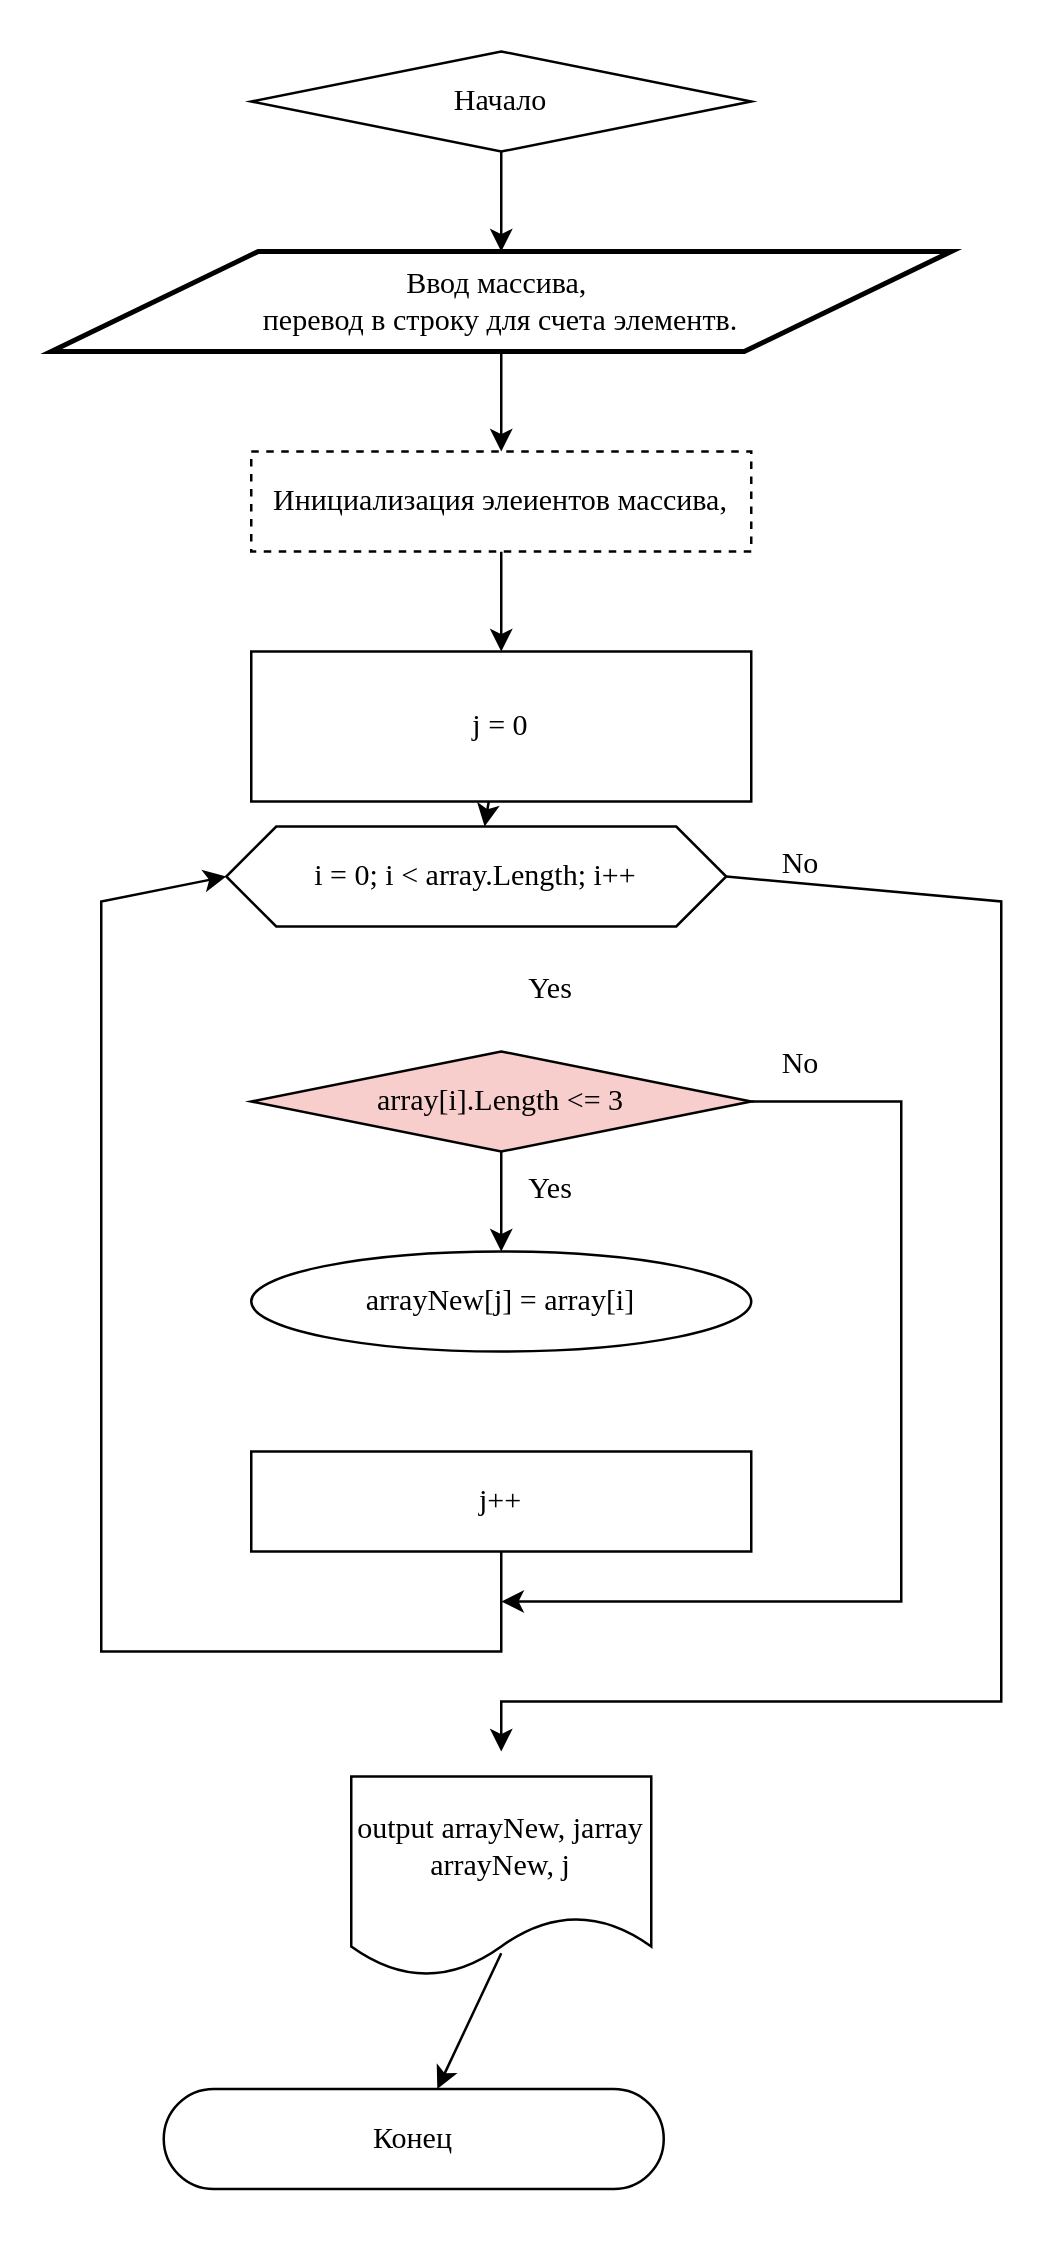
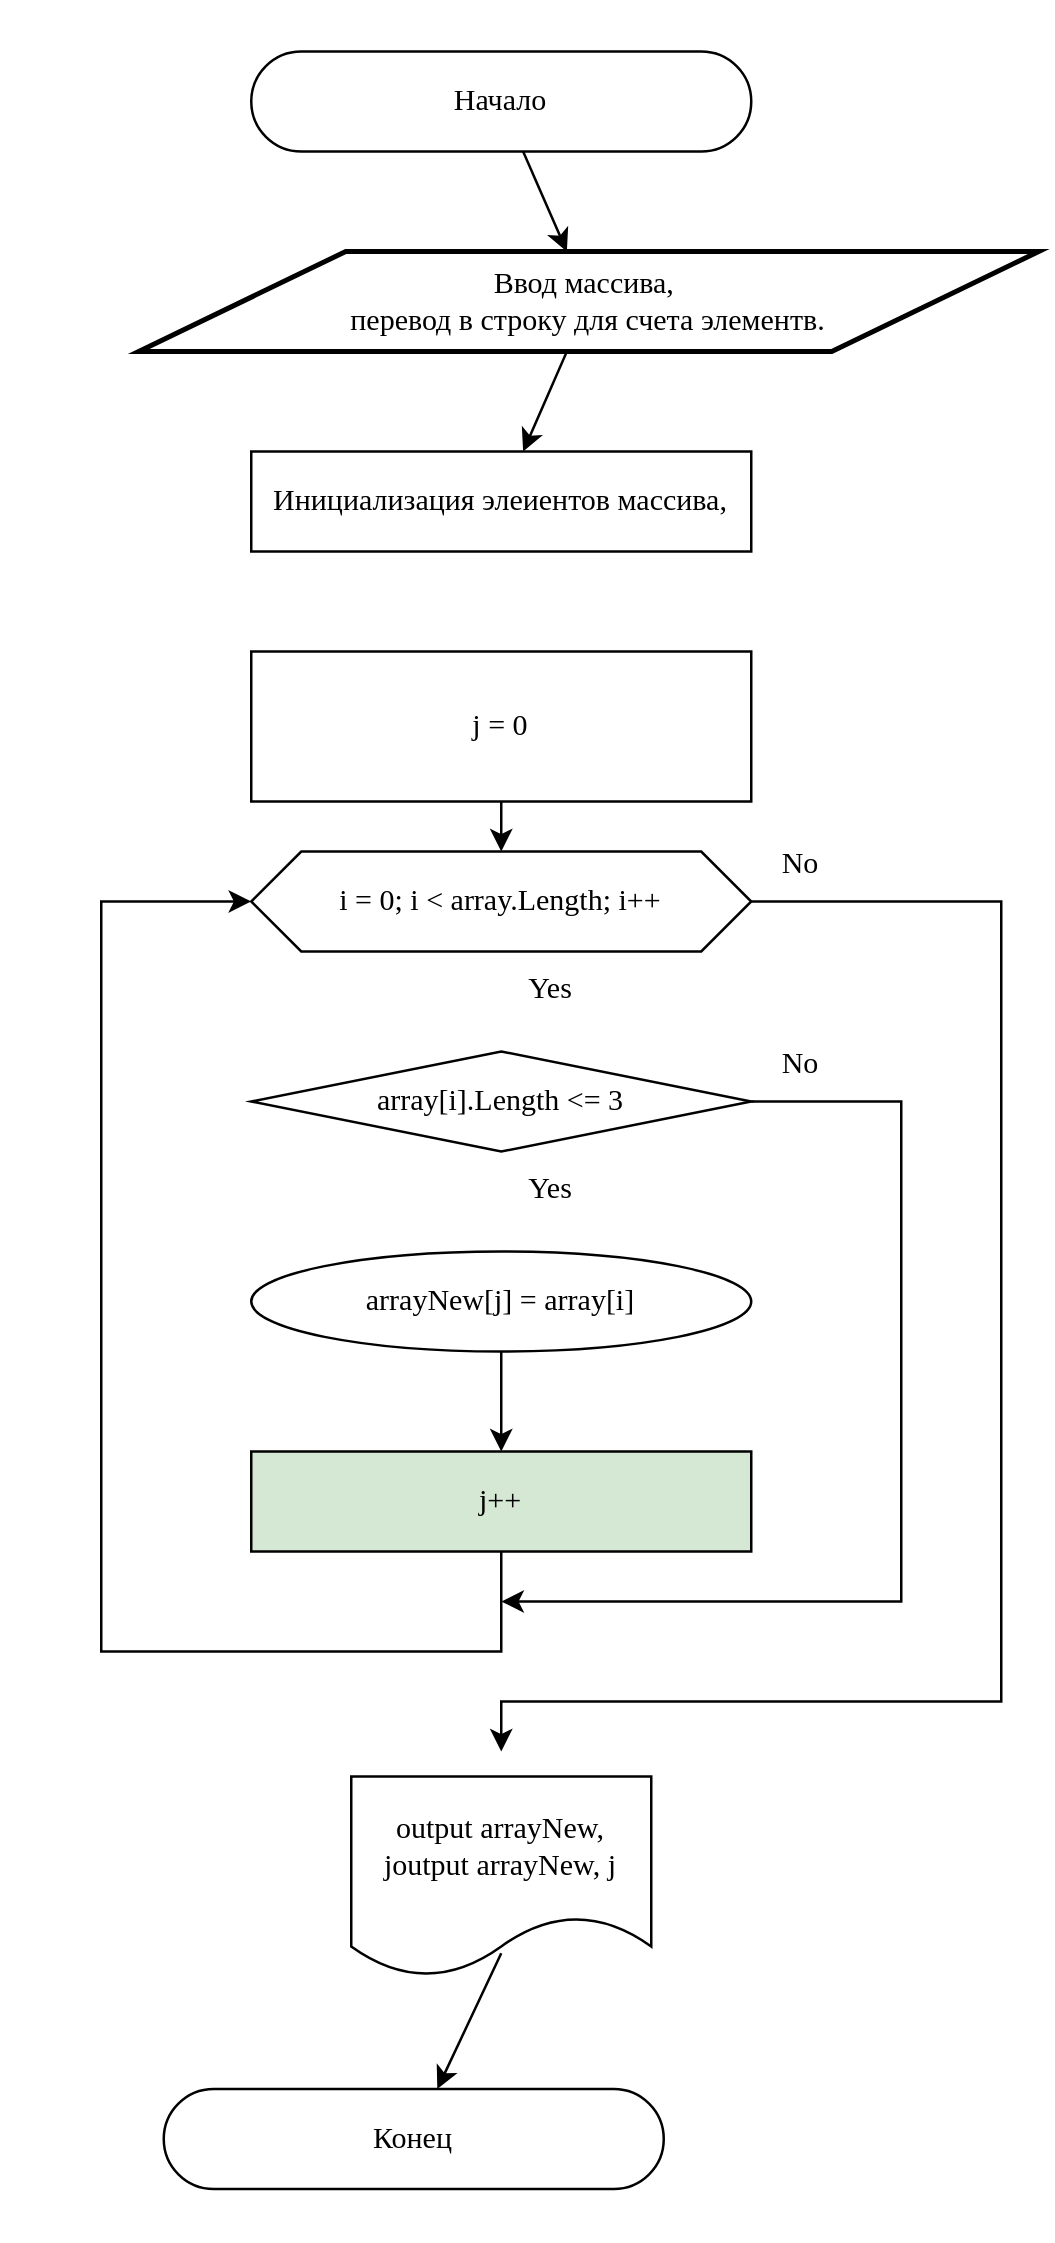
  <mxCell id="0" />
  <mxCell id="1" parent="0" />
  <mxCell id="2" value="" style="edgeStyle=none;shape=connector;rounded=1;jumpSize=6;html=1;shadow=0;labelBackgroundColor=default;strokeColor=default;fontFamily=Verdana;fontSize=12;fontColor=default;endArrow=classic;" parent="1" source="3" target="21" edge="1"><mxGeometry relative="1" as="geometry" /></mxCell>
- <mxCell id="3" value="&lt;font face=&quot;Verdana&quot; style=&quot;font-size: 12px;&quot;&gt;Начало&lt;br&gt;&lt;/font&gt;" style="rhombus;whiteSpace=wrap;html=1;arcSize=50;" parent="1" vertex="1"><mxGeometry x="100" y="20" width="200" height="40" as="geometry" /></mxCell>
- <mxCell id="4" value="" style="edgeStyle=none;html=1;fontFamily=Verdana;fontSize=12;" parent="1" source="5" target="7" edge="1"><mxGeometry relative="1" as="geometry" /></mxCell>
- <mxCell id="5" value="Инициализация элеиентов массива," style="rounded=0;whiteSpace=wrap;html=1;strokeWidth=1;fontFamily=Verdana;fontSize=12;dashed=1;" parent="1" vertex="1"><mxGeometry x="100" y="180" width="200" height="40" as="geometry" /></mxCell>
+ <mxCell id="3" value="&lt;font face=&quot;Verdana&quot; style=&quot;font-size: 12px;&quot;&gt;Начало&lt;br&gt;&lt;/font&gt;" style="rounded=1;whiteSpace=wrap;html=1;arcSize=50;" parent="1" vertex="1"><mxGeometry x="100" y="20" width="200" height="40" as="geometry" /></mxCell>
+ <mxCell id="5" value="Инициализация элеиентов массива," style="rounded=0;whiteSpace=wrap;html=1;strokeWidth=1;fontFamily=Verdana;fontSize=12;" parent="1" vertex="1"><mxGeometry x="100" y="180" width="200" height="40" as="geometry" /></mxCell>
  <mxCell id="6" value="" style="edgeStyle=none;html=1;fontFamily=Verdana;fontSize=12;" parent="1" source="7" target="9" edge="1"><mxGeometry relative="1" as="geometry" /></mxCell>
  <mxCell id="7" value="j = 0" style="rounded=0;whiteSpace=wrap;html=1;strokeWidth=1;fontFamily=Verdana;fontSize=12;" parent="1" vertex="1"><mxGeometry x="100" y="260" width="200" height="60" as="geometry" /></mxCell>
  <mxCell id="8" style="edgeStyle=none;shape=connector;rounded=0;jumpSize=6;html=1;exitX=1;exitY=0.5;exitDx=0;exitDy=0;shadow=0;labelBackgroundColor=default;strokeColor=default;fontFamily=Verdana;fontSize=12;fontColor=default;endArrow=classic;entryX=0.5;entryY=0;entryDx=0;entryDy=0;" parent="1" source="9" edge="1"><mxGeometry relative="1" as="geometry"><mxPoint x="200" y="700" as="targetPoint" /><Array as="points"><mxPoint x="400" y="360" /><mxPoint x="400" y="680" /><mxPoint x="200" y="680" /></Array></mxGeometry></mxCell>
- <mxCell id="9" value="i = 0; i &amp;lt; array.Length; i++" style="shape=hexagon;perimeter=hexagonPerimeter2;whiteSpace=wrap;html=1;fixedSize=1;strokeWidth=1;fontFamily=Verdana;fontSize=12;" parent="1" vertex="1"><mxGeometry x="90" y="330" width="200" height="40" as="geometry" /></mxCell>
- <mxCell id="10" value="" style="edgeStyle=none;html=1;fontFamily=Verdana;fontSize=12;" parent="1" source="12" target="15" edge="1"><mxGeometry relative="1" as="geometry" /></mxCell>
+ <mxCell id="9" value="i = 0; i &amp;lt; array.Length; i++" style="shape=hexagon;perimeter=hexagonPerimeter2;whiteSpace=wrap;html=1;fixedSize=1;strokeWidth=1;fontFamily=Verdana;fontSize=12;" parent="1" vertex="1"><mxGeometry x="100" y="340" width="200" height="40" as="geometry" /></mxCell>
  <mxCell id="11" style="edgeStyle=none;html=1;exitX=1;exitY=0.5;exitDx=0;exitDy=0;fontFamily=Verdana;fontSize=12;rounded=0;shadow=0;jumpSize=6;" parent="1" source="12" edge="1"><mxGeometry relative="1" as="geometry"><mxPoint x="200" y="640" as="targetPoint" /><Array as="points"><mxPoint x="360" y="440" /><mxPoint x="360" y="640" /></Array></mxGeometry></mxCell>
- <mxCell id="12" value="array[i].Length &amp;lt;= 3" style="rhombus;whiteSpace=wrap;html=1;strokeWidth=1;fontFamily=Verdana;fontSize=12;fillColor=#f8cecc;" parent="1" vertex="1"><mxGeometry x="100" y="420" width="200" height="40" as="geometry" /></mxCell>
+ <mxCell id="12" value="array[i].Length &amp;lt;= 3" style="rhombus;whiteSpace=wrap;html=1;strokeWidth=1;fontFamily=Verdana;fontSize=12;" parent="1" vertex="1"><mxGeometry x="100" y="420" width="200" height="40" as="geometry" /></mxCell>
  <mxCell id="13" value="Yes" style="text;html=1;strokeColor=none;fillColor=none;align=center;verticalAlign=middle;whiteSpace=wrap;rounded=0;strokeWidth=1;fontFamily=Verdana;fontSize=12;" parent="1" vertex="1"><mxGeometry x="200" y="380" width="40" height="30" as="geometry" /></mxCell>
+ <mxCell id="14" value="" style="edgeStyle=none;html=1;fontFamily=Verdana;fontSize=12;" parent="1" source="15" target="18" edge="1"><mxGeometry relative="1" as="geometry" /></mxCell>
  <mxCell id="15" value="arrayNew[j] = array[i]" style="ellipse;whiteSpace=wrap;html=1;strokeWidth=1;fontFamily=Verdana;fontSize=12;" parent="1" vertex="1"><mxGeometry x="100" y="500" width="200" height="40" as="geometry" /></mxCell>
  <mxCell id="16" value="Yes" style="text;html=1;strokeColor=none;fillColor=none;align=center;verticalAlign=middle;whiteSpace=wrap;rounded=0;strokeWidth=1;fontFamily=Verdana;fontSize=12;" parent="1" vertex="1"><mxGeometry x="200" y="460" width="40" height="30" as="geometry" /></mxCell>
  <mxCell id="17" style="edgeStyle=none;shape=connector;rounded=0;jumpSize=6;html=1;exitX=0.5;exitY=1;exitDx=0;exitDy=0;shadow=0;labelBackgroundColor=default;strokeColor=default;fontFamily=Verdana;fontSize=12;fontColor=default;endArrow=classic;entryX=0;entryY=0.5;entryDx=0;entryDy=0;" parent="1" source="18" target="9" edge="1"><mxGeometry relative="1" as="geometry"><mxPoint x="80" y="360" as="targetPoint" /><Array as="points"><mxPoint x="200" y="660" /><mxPoint x="80" y="660" /><mxPoint x="40" y="660" /><mxPoint x="40" y="510" /><mxPoint x="40" y="360" /></Array></mxGeometry></mxCell>
- <mxCell id="18" value="j++" style="rounded=0;whiteSpace=wrap;html=1;strokeWidth=1;fontFamily=Verdana;fontSize=12;" parent="1" vertex="1"><mxGeometry x="100" y="580" width="200" height="40" as="geometry" /></mxCell>
+ <mxCell id="18" value="j++" style="rounded=0;whiteSpace=wrap;html=1;strokeWidth=1;fontFamily=Verdana;fontSize=12;fillColor=#d5e8d4;" parent="1" vertex="1"><mxGeometry x="100" y="580" width="200" height="40" as="geometry" /></mxCell>
  <mxCell id="19" value="No" style="text;html=1;strokeColor=none;fillColor=none;align=center;verticalAlign=middle;whiteSpace=wrap;rounded=0;strokeWidth=1;fontFamily=Verdana;fontSize=12;fontColor=default;" parent="1" vertex="1"><mxGeometry x="300" y="410" width="40" height="30" as="geometry" /></mxCell>
  <mxCell id="20" value="" style="edgeStyle=none;shape=connector;rounded=1;jumpSize=6;html=1;shadow=0;labelBackgroundColor=default;strokeColor=default;fontFamily=Verdana;fontSize=12;fontColor=default;endArrow=classic;" parent="1" source="21" target="5" edge="1"><mxGeometry relative="1" as="geometry" /></mxCell>
- <mxCell id="21" value="Ввод массива,&amp;nbsp;&lt;br&gt;перевод в строку для счета элементв." style="shape=parallelogram;html=1;strokeWidth=2;perimeter=parallelogramPerimeter;whiteSpace=wrap;rounded=1;arcSize=0;size=0.23;fontFamily=Verdana;fontSize=12;fontColor=default;" parent="1" vertex="1"><mxGeometry x="20" y="100" width="360" height="40" as="geometry" /></mxCell>
+ <mxCell id="21" value="Ввод массива,&amp;nbsp;&lt;br&gt;перевод в строку для счета элементв." style="shape=parallelogram;html=1;strokeWidth=2;perimeter=parallelogramPerimeter;whiteSpace=wrap;rounded=1;arcSize=0;size=0.23;fontFamily=Verdana;fontSize=12;fontColor=default;" parent="1" vertex="1"><mxGeometry x="55" y="100" width="360" height="40" as="geometry" /></mxCell>
  <mxCell id="22" value="" style="edgeStyle=none;shape=connector;rounded=1;jumpSize=6;html=1;shadow=0;labelBackgroundColor=default;strokeColor=default;fontFamily=Verdana;fontSize=12;fontColor=default;endArrow=classic;exitX=0.5;exitY=0.884;exitDx=0;exitDy=0;exitPerimeter=0;" parent="1" source="25" target="24" edge="1"><mxGeometry relative="1" as="geometry"><mxPoint x="200" y="740" as="sourcePoint" /></mxGeometry></mxCell>
  <mxCell id="23" value="No" style="text;html=1;strokeColor=none;fillColor=none;align=center;verticalAlign=middle;whiteSpace=wrap;rounded=0;strokeWidth=1;fontFamily=Verdana;fontSize=12;fontColor=default;" parent="1" vertex="1"><mxGeometry x="300" y="330" width="40" height="30" as="geometry" /></mxCell>
  <mxCell id="24" value="Конец" style="rounded=1;whiteSpace=wrap;html=1;strokeWidth=1;fontFamily=Verdana;fontSize=12;fontColor=default;arcSize=50;" parent="1" vertex="1"><mxGeometry x="65" y="835" width="200" height="40" as="geometry" /></mxCell>
- <mxCell id="25" value="&lt;span style=&quot;font-family: Verdana;&quot;&gt;output arrayNew, j&lt;/span&gt;&lt;span style=&quot;font-family: Verdana;&quot;&gt;array arrayNew, j&lt;/span&gt;" style="shape=document;whiteSpace=wrap;html=1;boundedLbl=1;" vertex="1" parent="1"><mxGeometry x="140" y="710" width="120" height="80" as="geometry" /></mxCell>
+ <mxCell id="25" value="&lt;span style=&quot;font-family: Verdana;&quot;&gt;output arrayNew, j&lt;/span&gt;&lt;span style=&quot;font-family: Verdana;&quot;&gt;output arrayNew, j&lt;/span&gt;" style="shape=document;whiteSpace=wrap;html=1;boundedLbl=1;" vertex="1" parent="1"><mxGeometry x="140" y="710" width="120" height="80" as="geometry" /></mxCell>
